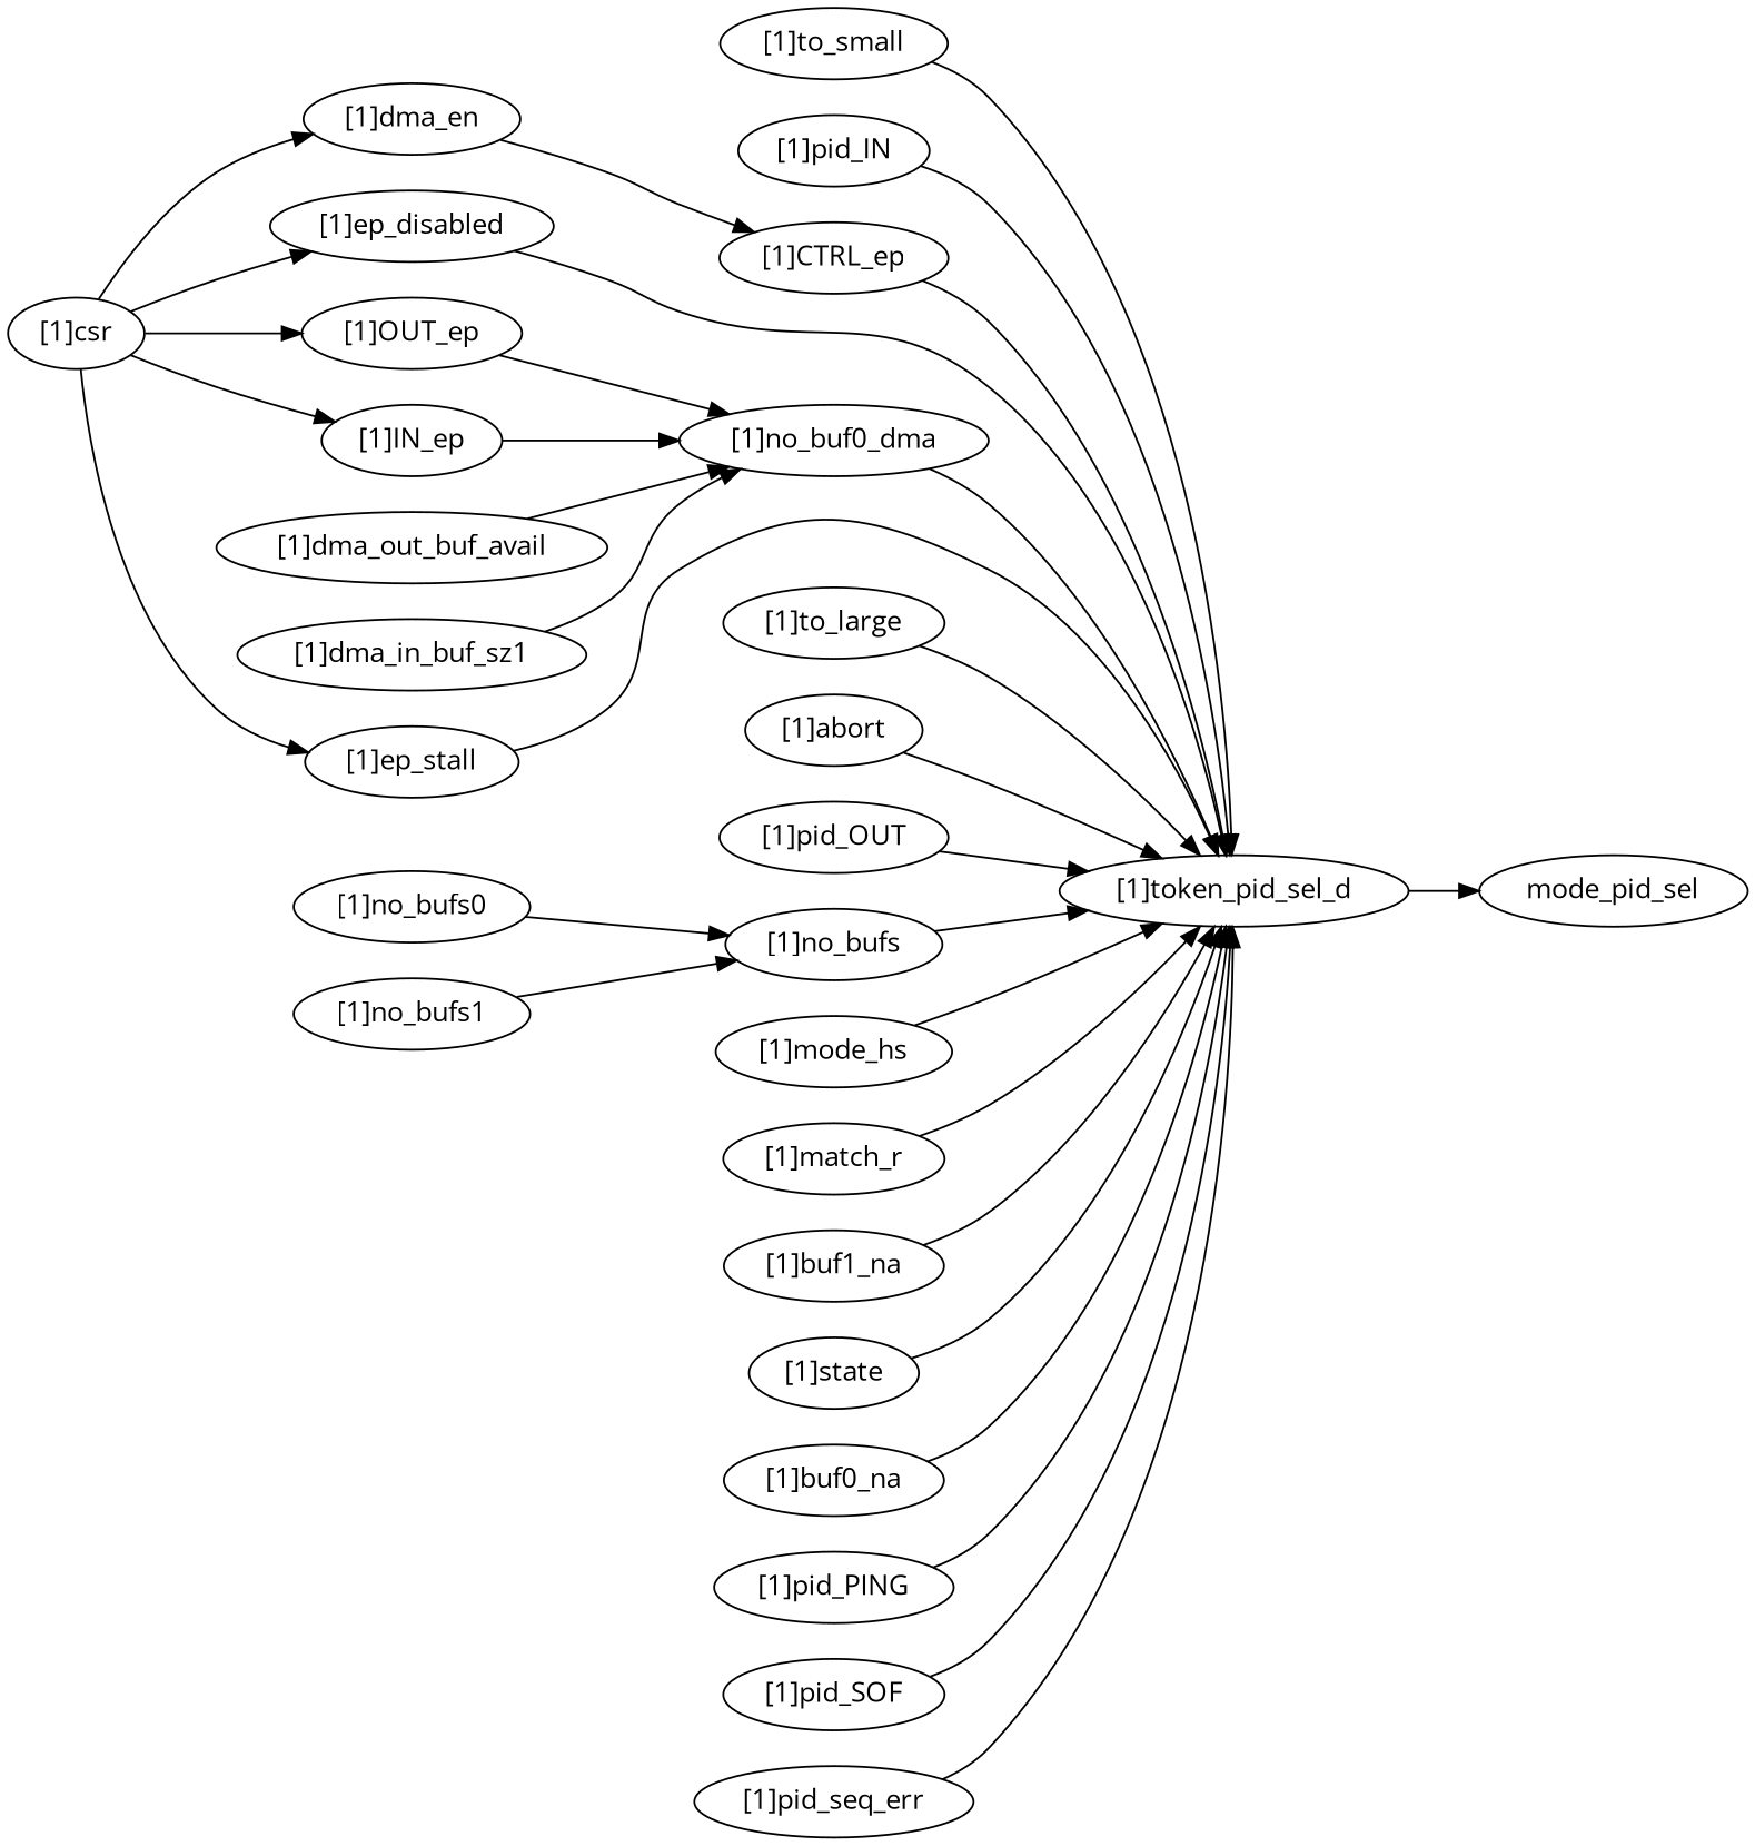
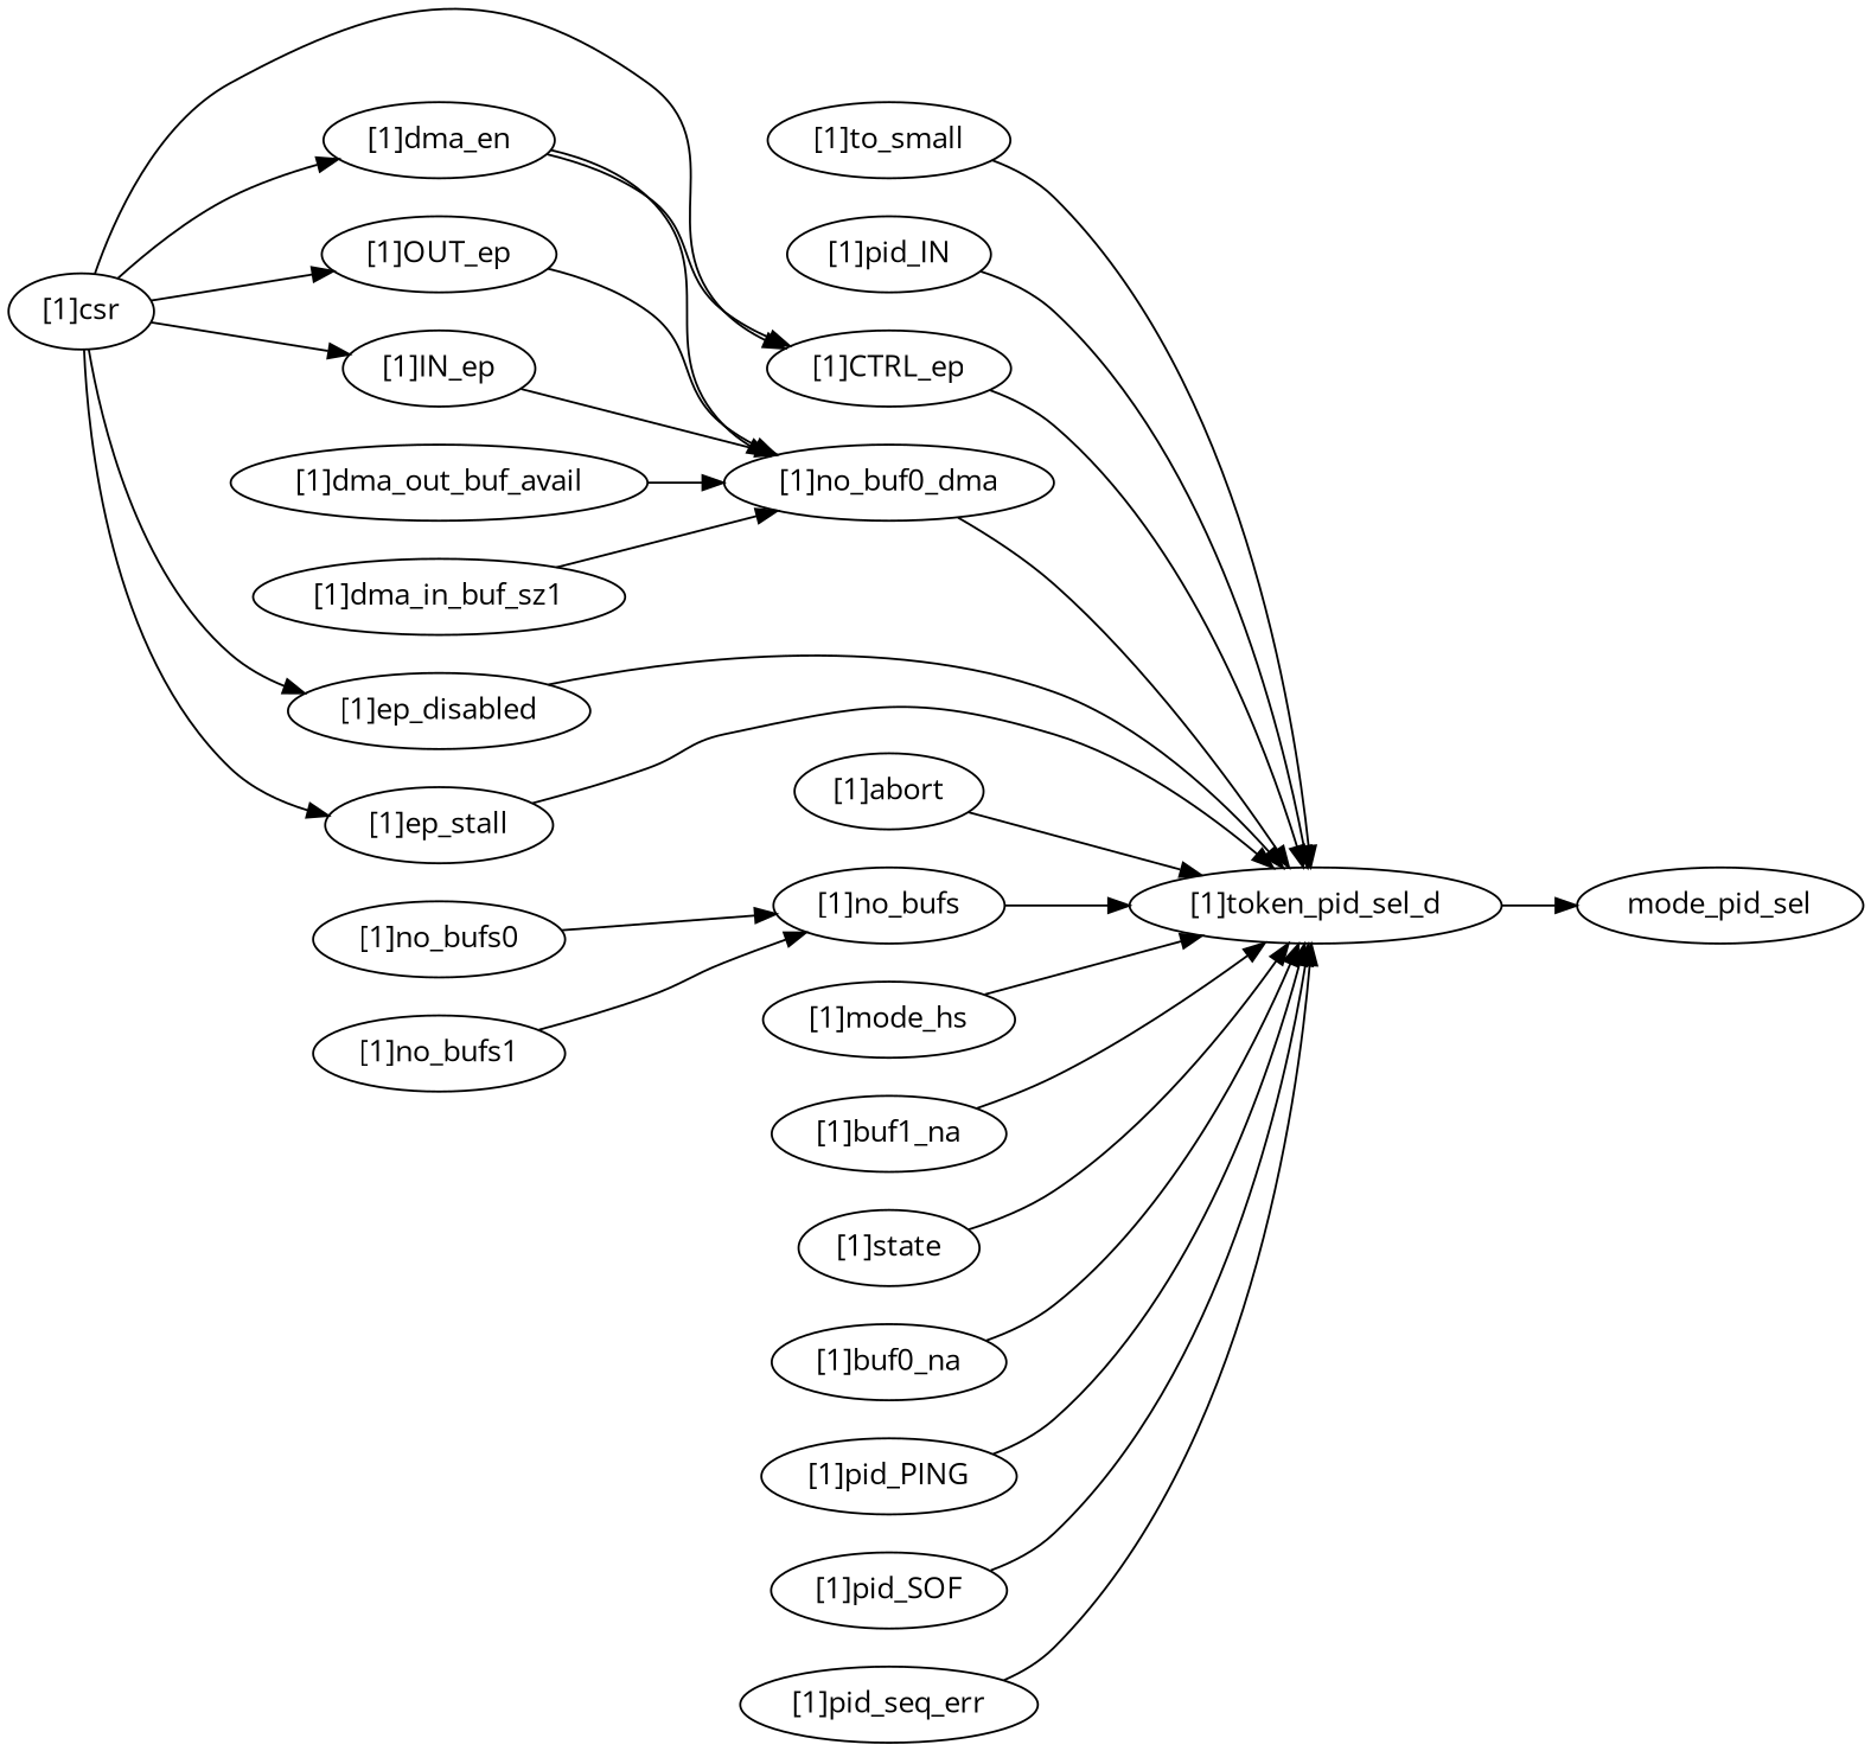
  strict digraph {
    fontname="Open Sans"
    rankdir=LR
    node [complexity=11 fontname="Open Sans" importance=0.0989482254866 rank=0.00582048385215]
    edge [fontname="Open Sans"]
    "[1]no_buf0_dma" [importance=0.0941905609305 rank=0.00856277826641]
    "[1]dma_out_buf_avail" [complexity=17]
    "[1]token_pid_sel_d" [complexity=2 importance=0.0418144409705 rank=0.0209072204853]
    n4 [complexity=0 importance=0.0171110807559 label=mode_pid_sel rank=0.0]
    "[1]dma_in_buf_sz1" [complexity=17]
    "[1]to_small" [complexity=4 importance=0.174962651685 rank=0.0437406629214]
    "[1]pid_IN" [importance=0.088386546497 rank=0.00803514059064]
    "[1]dma_en" [complexity=17 importance=0.0990409648453 rank=0.00582593910855]
    "[1]CTRL_ep" [complexity=20 importance=0.103821071661 rank=0.00519105358304]
    "[1]ep_disabled" [complexity=5 importance=0.130223429727 rank=0.0260446859454]
    "[1]csr" [complexity=22 importance=0.108578736217 rank=0.00493539710076]
    "[1]OUT_ep" [complexity=17 importance=0.098970667746 rank=0.00582180398506]
    "[1]IN_ep" [complexity=17 importance=0.098970667746 rank=0.00582180398506]
    "[1]ep_stall" [complexity=3 importance=0.130223429727 rank=0.043407809909]
-   "[1]to_large" [complexity=4 importance=0.174962651685 rank=0.0437406629214]
    "[1]abort" [complexity=3 importance=0.177457679749 rank=0.0591525599164]
-   "[1]pid_OUT" [importance=0.088386546497 rank=0.00803514059064]
    "[1]no_bufs0" [complexity=7 importance=0.108784957112 rank=0.0155407081588]
    "[1]no_bufs" [complexity=4 importance=0.0984106335742 rank=0.0246026583936]
    "[1]no_bufs1" [complexity=7 importance=0.108083104896 rank=0.0154404435566]
    "[1]mode_hs" [complexity=6 importance=0.130200987468 rank=0.0217001645779]
-   "[1]match_r" [complexity=5 importance=0.130676763369 rank=0.0261353526737]
    "[1]buf1_na" [importance=0.173733516792 rank=0.015793956072]
    "[1]state" [complexity=3 importance=0.322638802908 rank=0.107546267636]
    "[1]buf0_na" [importance=0.173363465384 rank=0.0157603150349]
    "[1]pid_PING" [complexity=4 importance=0.0465721055265 rank=0.0116430263816]
    "[1]pid_SOF" [complexity=5 importance=0.130200987468 rank=0.0260401974935]
    "[1]pid_seq_err" [complexity=3 importance=0.135886517447 rank=0.0452955058155]
    "[1]no_buf0_dma" -> "[1]token_pid_sel_d"
    "[1]dma_out_buf_avail" -> "[1]no_buf0_dma"
    "[1]token_pid_sel_d" -> n4
    "[1]dma_in_buf_sz1" -> "[1]no_buf0_dma"
    "[1]to_small" -> "[1]token_pid_sel_d"
    "[1]pid_IN" -> "[1]token_pid_sel_d"
+   "[1]dma_en" -> "[1]no_buf0_dma"
    "[1]dma_en" -> "[1]CTRL_ep"
    "[1]CTRL_ep" -> "[1]token_pid_sel_d"
    "[1]ep_disabled" -> "[1]token_pid_sel_d"
    "[1]csr" -> "[1]dma_en"
+   "[1]csr" -> "[1]CTRL_ep"
    "[1]csr" -> "[1]ep_disabled"
    "[1]csr" -> "[1]OUT_ep"
    "[1]csr" -> "[1]IN_ep"
    "[1]csr" -> "[1]ep_stall"
    "[1]OUT_ep" -> "[1]no_buf0_dma"
    "[1]IN_ep" -> "[1]no_buf0_dma"
    "[1]ep_stall" -> "[1]token_pid_sel_d"
-   "[1]to_large" -> "[1]token_pid_sel_d"
    "[1]abort" -> "[1]token_pid_sel_d"
-   "[1]pid_OUT" -> "[1]token_pid_sel_d"
    "[1]no_bufs0" -> "[1]no_bufs"
    "[1]no_bufs" -> "[1]token_pid_sel_d"
    "[1]no_bufs1" -> "[1]no_bufs"
    "[1]mode_hs" -> "[1]token_pid_sel_d"
-   "[1]match_r" -> "[1]token_pid_sel_d"
    "[1]buf1_na" -> "[1]token_pid_sel_d"
    "[1]state" -> "[1]token_pid_sel_d"
    "[1]buf0_na" -> "[1]token_pid_sel_d"
    "[1]pid_PING" -> "[1]token_pid_sel_d"
    "[1]pid_SOF" -> "[1]token_pid_sel_d"
    "[1]pid_seq_err" -> "[1]token_pid_sel_d"
  }
